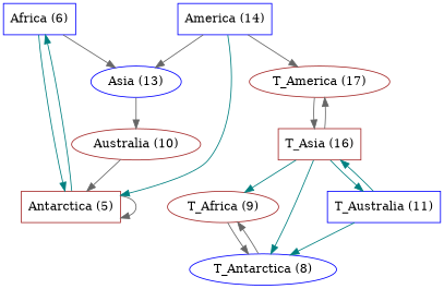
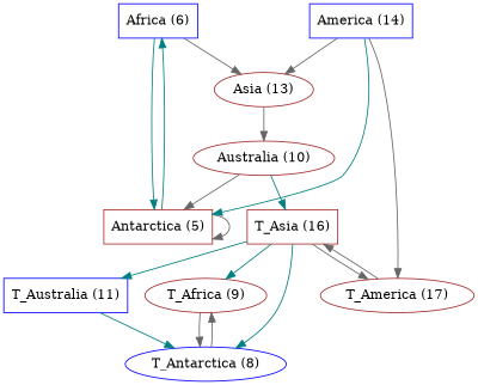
  digraph {
    node [color=brown]
    edge [color=gray40]
    Africa [color=blue label="\N (6)" shape=polygon]
    Antarctica [label="\N (5)" shape=polygon]
-   Asia [color=blue label="\N (13)"]
+   Asia [label="\N (13)"]
    Australia [label="\N (10)"]
    T_Africa [label="\N (9)"]
    T_Antarctica [color=blue label="\N (8)"]
    America [color=blue label="\N (14)" shape=polygon]
    T_America [label="\N (17)"]
    T_Asia [label="\N (16)" shape=polygon]
    T_Australia [color=blue label="\N (11)" shape=polygon]
    Africa -> Antarctica [color=teal]
    Africa -> Asia
    Antarctica -> Africa [color=teal]
    Antarctica -> Antarctica
    Asia -> Australia
    Australia -> Antarctica
    T_Africa -> T_Antarctica
    T_Antarctica -> T_Africa
    America -> Antarctica [color=teal]
    America -> Asia
    America -> T_America
    T_America -> T_Asia
    T_Asia -> T_Africa [color=teal]
    T_Asia -> T_Antarctica [color=teal]
    T_Asia -> T_America
    T_Asia -> T_Australia [color=teal]
    T_Australia -> T_Antarctica [color=teal]
-   T_Australia -> T_Asia [color=teal]
+   Australia -> T_Asia [color=teal]
  }
